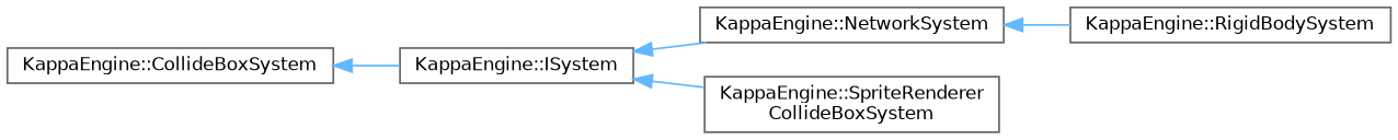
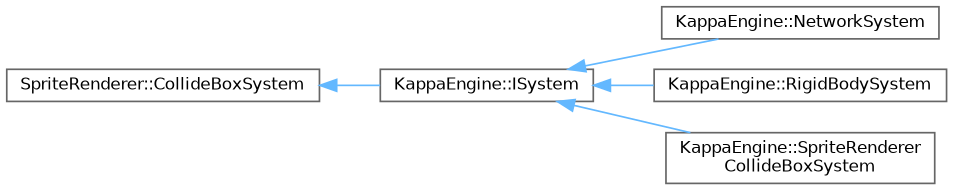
  digraph {
    rankdir=LR
    node [color=grey40 fillcolor=white fontname=Helvetica fontsize=10 shape=box style=filled]
    edge [color=steelblue1 dir=back fontname=Helvetica fontsize=10 labelfontname=Helvetica labelfontsize=10 style=solid]
    n1 [height=0.2 label="KappaEngine::ISystem" width=0.4]
    n2 [height=0.2 label="KappaEngine::NetworkSystem" width=0.4]
    n3 [height=0.2 label="KappaEngine::RigidBodySystem" width=0.4]
    n4 [height=0.2 label="KappaEngine::SpriteRenderer\lCollideBoxSystem" width=0.4]
-   n5 [height=0.2 label="KappaEngine::CollideBoxSystem" width=0.4]
+   n5 [height=0.2 label="SpriteRenderer::CollideBoxSystem" width=0.4]
    n1 -> n2
-   n2 -> n3
+   n1 -> n3
    n1 -> n4
    n5 -> n1
  }
